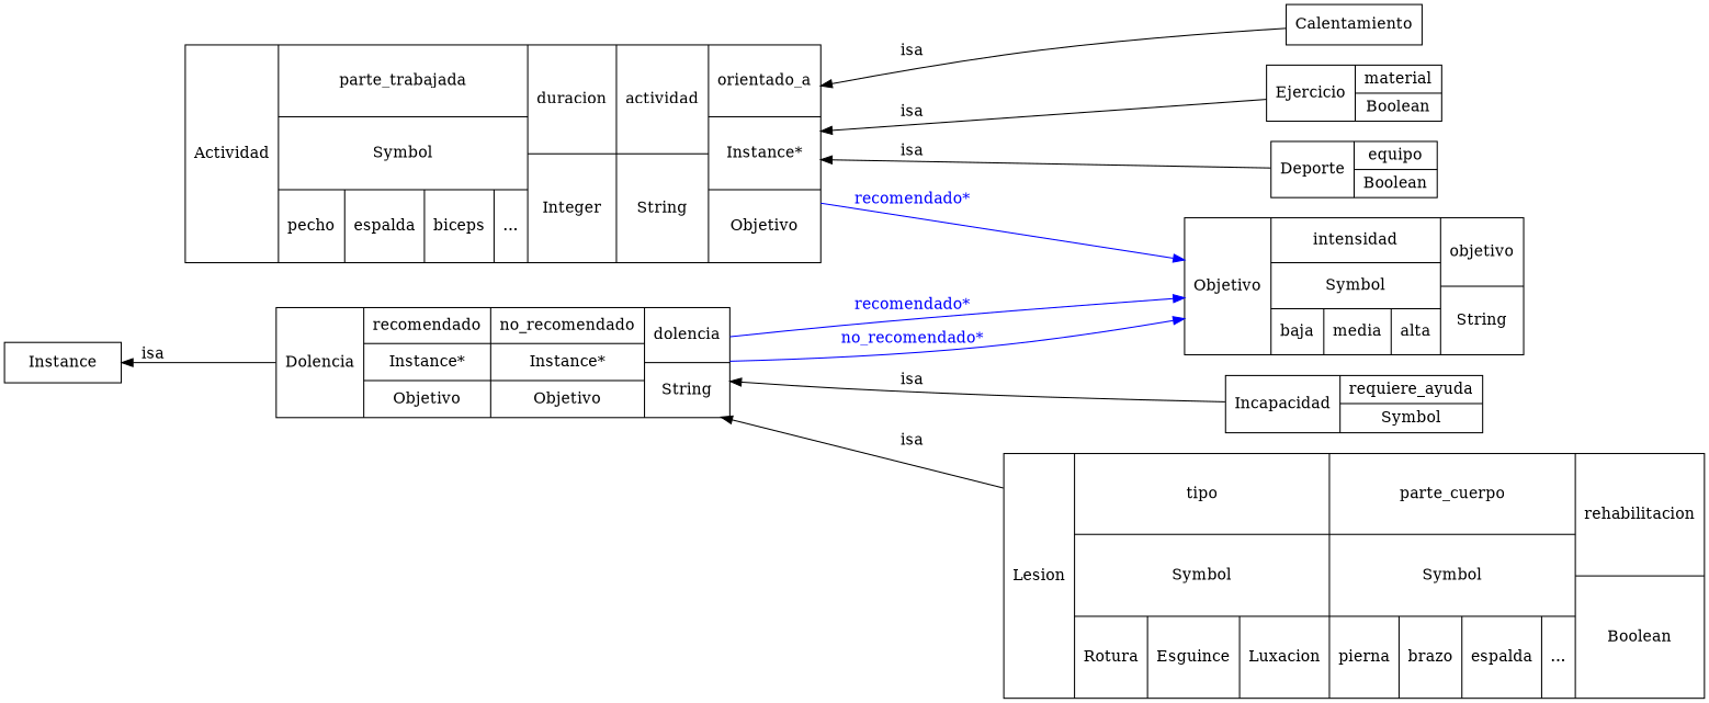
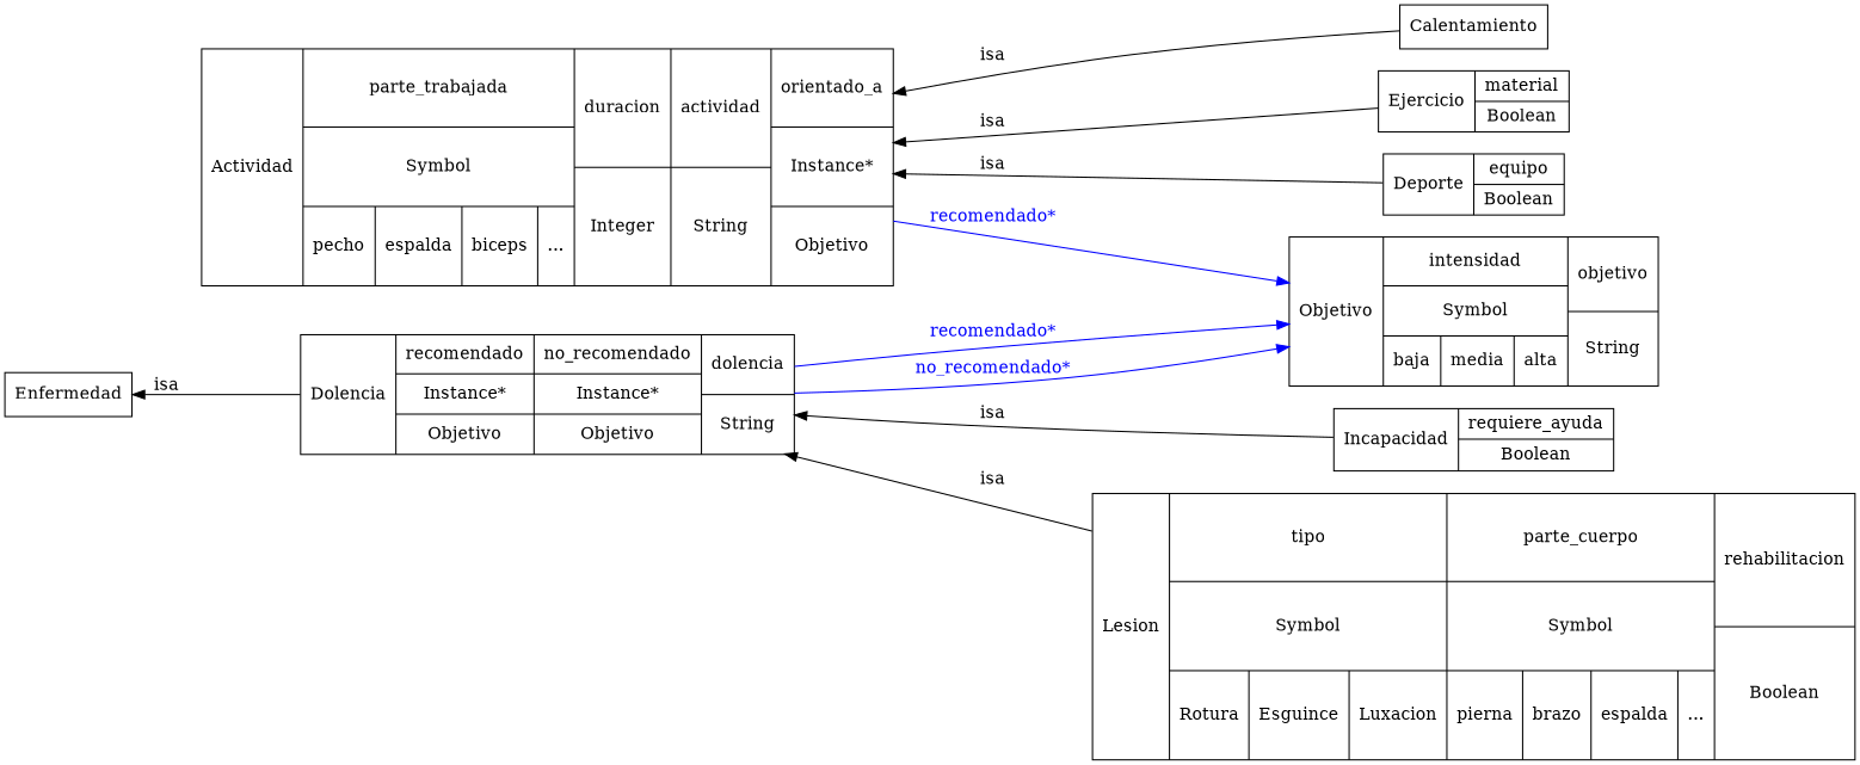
  digraph {
    rankdir=LR
    node [color="0.0,0.0,0.0" fontcolor="0.0,0.0,0.0" shape=record]
    edge [color="0.0,0.0,0.0" dir=back fontcolor="0.0,0.0,0.0"]
    n1 [height=0.5 label=Calentamiento shape=box width=1.3056]
    n2 [height=2.6806 label="{Actividad|{parte_trabajada|Symbol|{pecho|espalda|biceps|...}}|{duracion|Integer}|{actividad|String}|{orientado_a|Instance*|{Objetivo}}}" width=3.0556]
    n3 [height=1.6806 label="{Objetivo|{intensidad|Symbol|{baja|media|alta}}|{objetivo|String}}" width=2.5278]
    n4 [height=0.68056 label="{Ejercicio|{material|Boolean}}" width=1.6667]
    n5 [height=0.68056 label="{Deporte|{equipo|Boolean}}" width=1.6111]
-   n6 [height=0.68056 label="{Incapacidad|{requiere_ayuda|Symbol}}" width=2.25]
+   n6 [height=0.68056 label="{Incapacidad|{requiere_ayuda|Boolean}}" width=2.25]
    n7 [height=1.3472 label="{Dolencia|{recomendado|Instance*|{Objetivo}}|{no_recomendado|Instance*|{Objetivo}}|{dolencia|String}}" width=3.4722]
    n8 [height=3.0139 label="{Lesion|{tipo|Symbol|{Rotura|Esguince|Luxacion}}|{parte_cuerpo|Symbol|{pierna|brazo|espalda|...}}|{rehabilitacion|Boolean}}" width=2.9167]
-   n9 [height=0.5 label=Instance shape=box width=1.1667]
+   n9 [height=0.5 label=Enfermedad shape=box width=1.1667]
    n2 -> n1 [label=isa]
    n2 -> n3 [color="0.6666667,1.0,1.0" fontcolor="0.6666667,1.0,1.0" label="recomendado*" style=filled dir=""]
    n2 -> n4 [label=isa]
    n2 -> n5 [label=isa]
    n7 -> n3 [color="0.6666667,1.0,1.0" fontcolor="0.6666667,1.0,1.0" label="recomendado*" style=filled dir=""]
    n7 -> n3 [color="0.6666667,1.0,1.0" fontcolor="0.6666667,1.0,1.0" label="no_recomendado*" style=filled dir=""]
    n7 -> n6 [label=isa]
    n7 -> n8 [label=isa]
    n9 -> n7 [label=isa]
  }
